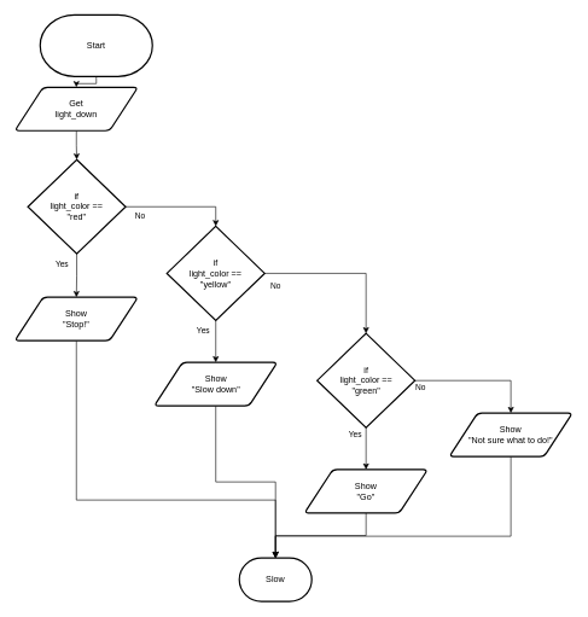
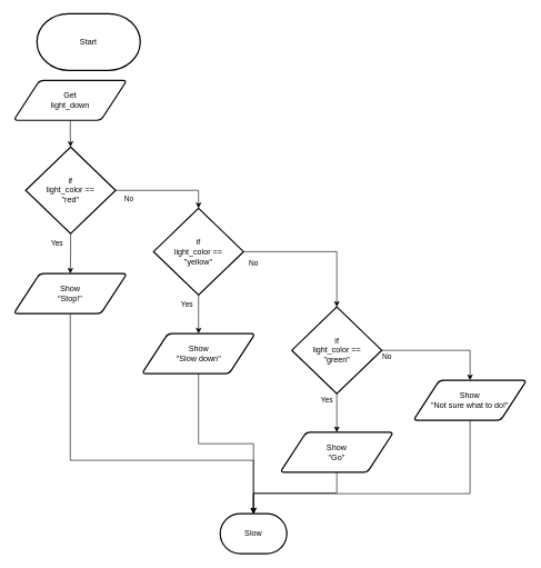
  <mxCell id="0" />
  <mxCell id="1" parent="0" />
- <mxCell id="2" style="edgeStyle=orthogonalEdgeStyle;html=1;rounded=0;" parent="1" source="3" target="5" edge="1"><mxGeometry relative="1" as="geometry" /></mxCell>
  <mxCell id="3" value="Start" style="strokeWidth=2;html=1;shape=mxgraph.flowchart.terminator;whiteSpace=wrap;" parent="1" vertex="1"><mxGeometry x="55" y="20" width="155" height="85" as="geometry" /></mxCell>
  <mxCell id="4" style="edgeStyle=orthogonalEdgeStyle;html=1;rounded=0;" parent="1" source="5" target="10" edge="1"><mxGeometry relative="1" as="geometry" /></mxCell>
  <mxCell id="5" value="Get&lt;br&gt;light_down" style="shape=parallelogram;html=1;strokeWidth=2;perimeter=parallelogramPerimeter;whiteSpace=wrap;rounded=1;arcSize=12;size=0.23;" parent="1" vertex="1"><mxGeometry x="20" y="120" width="170" height="60" as="geometry" /></mxCell>
  <mxCell id="6" value="Slow" style="strokeWidth=2;html=1;shape=mxgraph.flowchart.terminator;whiteSpace=wrap;" parent="1" vertex="1"><mxGeometry x="330" y="770" width="100" height="60" as="geometry" /></mxCell>
  <mxCell id="7" style="edgeStyle=none;html=1;strokeColor=none;rounded=0;" parent="1" source="10" target="12" edge="1"><mxGeometry relative="1" as="geometry" /></mxCell>
  <mxCell id="8" style="edgeStyle=orthogonalEdgeStyle;rounded=0;html=1;" parent="1" source="10" target="12" edge="1"><mxGeometry relative="1" as="geometry" /></mxCell>
  <mxCell id="9" style="edgeStyle=orthogonalEdgeStyle;shape=connector;rounded=0;html=1;entryX=0.5;entryY=0;entryDx=0;entryDy=0;entryPerimeter=0;labelBackgroundColor=default;strokeColor=default;fontFamily=Helvetica;fontSize=11;fontColor=default;endArrow=classic;" parent="1" source="10" target="17" edge="1"><mxGeometry relative="1" as="geometry" /></mxCell>
  <mxCell id="10" value="if&lt;br&gt;light_color ==&lt;br&gt;&quot;red&quot;" style="strokeWidth=2;html=1;shape=mxgraph.flowchart.decision;whiteSpace=wrap;" parent="1" vertex="1"><mxGeometry x="38" y="220" width="135" height="130" as="geometry" /></mxCell>
  <mxCell id="11" style="edgeStyle=orthogonalEdgeStyle;shape=connector;rounded=0;html=1;labelBackgroundColor=default;strokeColor=default;fontFamily=Helvetica;fontSize=11;fontColor=default;endArrow=classic;" parent="1" source="12" target="6" edge="1"><mxGeometry relative="1" as="geometry"><Array as="points"><mxPoint x="105" y="690" /><mxPoint x="380" y="690" /></Array></mxGeometry></mxCell>
  <mxCell id="12" value="Show&lt;br&gt;&quot;Stop!&quot;" style="shape=parallelogram;html=1;strokeWidth=2;perimeter=parallelogramPerimeter;whiteSpace=wrap;rounded=1;arcSize=12;size=0.23;" parent="1" vertex="1"><mxGeometry x="20" y="410" width="170" height="60" as="geometry" /></mxCell>
  <mxCell id="13" value="Yes" style="text;html=1;align=center;verticalAlign=middle;resizable=0;points=[];autosize=1;strokeColor=none;fillColor=none;fontSize=11;fontFamily=Helvetica;fontColor=default;" parent="1" vertex="1"><mxGeometry x="65" y="350" width="40" height="30" as="geometry" /></mxCell>
  <mxCell id="14" value="No" style="text;html=1;align=center;verticalAlign=middle;resizable=0;points=[];autosize=1;strokeColor=none;fillColor=none;fontSize=11;fontFamily=Helvetica;fontColor=default;" parent="1" vertex="1"><mxGeometry x="173" y="282" width="40" height="30" as="geometry" /></mxCell>
  <mxCell id="15" style="edgeStyle=orthogonalEdgeStyle;shape=connector;rounded=0;html=1;labelBackgroundColor=default;strokeColor=default;fontFamily=Helvetica;fontSize=11;fontColor=default;endArrow=classic;" parent="1" source="17" target="19" edge="1"><mxGeometry relative="1" as="geometry" /></mxCell>
  <mxCell id="16" style="edgeStyle=orthogonalEdgeStyle;shape=connector;rounded=0;html=1;labelBackgroundColor=default;strokeColor=default;fontFamily=Helvetica;fontSize=11;fontColor=default;endArrow=classic;" parent="1" source="17" target="22" edge="1"><mxGeometry relative="1" as="geometry" /></mxCell>
  <mxCell id="17" value="if&lt;br&gt;light_color ==&lt;br&gt;&quot;yellow&quot;" style="strokeWidth=2;html=1;shape=mxgraph.flowchart.decision;whiteSpace=wrap;" parent="1" vertex="1"><mxGeometry x="230" y="312" width="135" height="130" as="geometry" /></mxCell>
  <mxCell id="18" style="edgeStyle=orthogonalEdgeStyle;shape=connector;rounded=0;html=1;labelBackgroundColor=default;strokeColor=default;fontFamily=Helvetica;fontSize=11;fontColor=default;endArrow=classic;" parent="1" source="19" target="6" edge="1"><mxGeometry relative="1" as="geometry" /></mxCell>
  <mxCell id="19" value="Show&lt;br&gt;&quot;Slow down&quot;" style="shape=parallelogram;html=1;strokeWidth=2;perimeter=parallelogramPerimeter;whiteSpace=wrap;rounded=1;arcSize=12;size=0.23;" parent="1" vertex="1"><mxGeometry x="212.5" y="500" width="170" height="60" as="geometry" /></mxCell>
  <mxCell id="20" style="edgeStyle=orthogonalEdgeStyle;shape=connector;rounded=0;html=1;labelBackgroundColor=default;strokeColor=default;fontFamily=Helvetica;fontSize=11;fontColor=default;endArrow=classic;" parent="1" source="22" target="24" edge="1"><mxGeometry relative="1" as="geometry" /></mxCell>
  <mxCell id="21" style="edgeStyle=orthogonalEdgeStyle;shape=connector;rounded=0;html=1;entryX=0.5;entryY=0;entryDx=0;entryDy=0;labelBackgroundColor=default;strokeColor=default;fontFamily=Helvetica;fontSize=11;fontColor=default;endArrow=classic;" parent="1" source="22" target="26" edge="1"><mxGeometry relative="1" as="geometry" /></mxCell>
  <mxCell id="22" value="if&lt;br&gt;light_color ==&lt;br&gt;&quot;green&quot;" style="strokeWidth=2;html=1;shape=mxgraph.flowchart.decision;whiteSpace=wrap;" parent="1" vertex="1"><mxGeometry x="437.5" y="460" width="135" height="130" as="geometry" /></mxCell>
  <mxCell id="23" style="edgeStyle=orthogonalEdgeStyle;shape=connector;rounded=0;html=1;labelBackgroundColor=default;strokeColor=default;fontFamily=Helvetica;fontSize=11;fontColor=default;endArrow=classic;" parent="1" source="24" target="6" edge="1"><mxGeometry relative="1" as="geometry" /></mxCell>
  <mxCell id="24" value="Show&lt;br&gt;&quot;Go&quot;" style="shape=parallelogram;html=1;strokeWidth=2;perimeter=parallelogramPerimeter;whiteSpace=wrap;rounded=1;arcSize=12;size=0.23;" parent="1" vertex="1"><mxGeometry x="420" y="648" width="170" height="60" as="geometry" /></mxCell>
  <mxCell id="25" style="edgeStyle=orthogonalEdgeStyle;shape=connector;rounded=0;html=1;labelBackgroundColor=default;strokeColor=default;fontFamily=Helvetica;fontSize=11;fontColor=default;endArrow=classic;" parent="1" source="26" target="6" edge="1"><mxGeometry relative="1" as="geometry"><Array as="points"><mxPoint x="705" y="740" /><mxPoint x="380" y="740" /></Array></mxGeometry></mxCell>
  <mxCell id="26" value="Show&lt;br&gt;&quot;Not sure what to do!&quot;" style="shape=parallelogram;html=1;strokeWidth=2;perimeter=parallelogramPerimeter;whiteSpace=wrap;rounded=1;arcSize=12;size=0.23;" parent="1" vertex="1"><mxGeometry x="620" y="570" width="170" height="60" as="geometry" /></mxCell>
  <mxCell id="27" value="Yes" style="text;html=1;align=center;verticalAlign=middle;resizable=0;points=[];autosize=1;strokeColor=none;fillColor=none;fontSize=11;fontFamily=Helvetica;fontColor=default;" parent="1" vertex="1"><mxGeometry x="260" y="442" width="40" height="30" as="geometry" /></mxCell>
  <mxCell id="28" value="No" style="text;html=1;align=center;verticalAlign=middle;resizable=0;points=[];autosize=1;strokeColor=none;fillColor=none;fontSize=11;fontFamily=Helvetica;fontColor=default;" parent="1" vertex="1"><mxGeometry x="360" y="380" width="40" height="30" as="geometry" /></mxCell>
  <mxCell id="29" value="No" style="text;html=1;align=center;verticalAlign=middle;resizable=0;points=[];autosize=1;strokeColor=none;fillColor=none;fontSize=11;fontFamily=Helvetica;fontColor=default;" parent="1" vertex="1"><mxGeometry x="560" y="520" width="40" height="30" as="geometry" /></mxCell>
  <mxCell id="30" value="Yes" style="text;html=1;align=center;verticalAlign=middle;resizable=0;points=[];autosize=1;strokeColor=none;fillColor=none;fontSize=11;fontFamily=Helvetica;fontColor=default;" parent="1" vertex="1"><mxGeometry x="470" y="585" width="40" height="30" as="geometry" /></mxCell>
